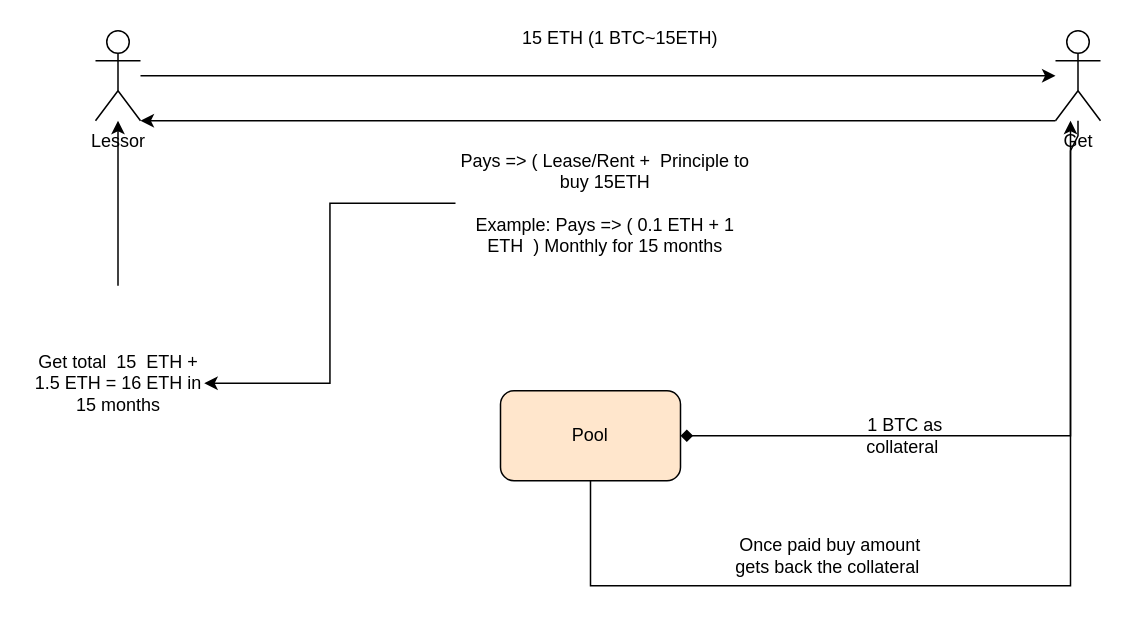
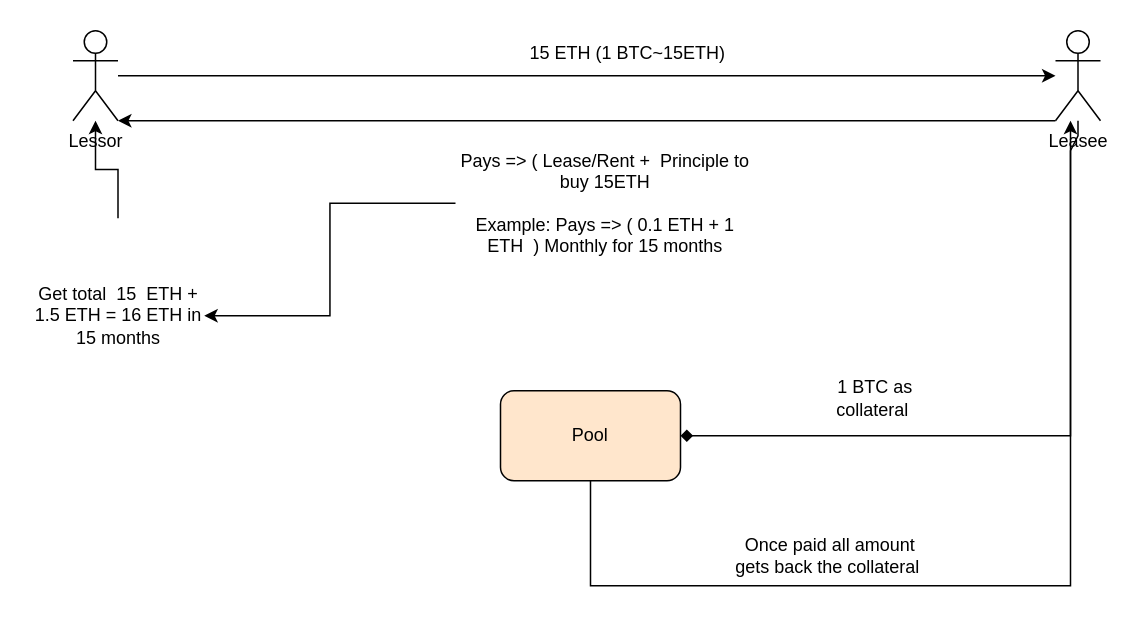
  <mxCell id="0" />
  <mxCell id="1" parent="0" />
- <mxCell id="2" value="Lessor" style="shape=umlActor;verticalLabelPosition=bottom;verticalAlign=top;html=1;outlineConnect=0;" vertex="1" parent="1"><mxGeometry x="63" y="20" width="30" height="60" as="geometry" /></mxCell>
- <mxCell id="3" value="Get" style="shape=umlActor;verticalLabelPosition=bottom;verticalAlign=top;html=1;outlineConnect=0;" vertex="1" parent="1"><mxGeometry x="703" y="20" width="30" height="60" as="geometry" /></mxCell>
+ <mxCell id="2" value="Lessor" style="shape=umlActor;verticalLabelPosition=bottom;verticalAlign=top;html=1;outlineConnect=0;" vertex="1" parent="1"><mxGeometry x="48" y="20" width="30" height="60" as="geometry" /></mxCell>
+ <mxCell id="3" value="Leasee" style="shape=umlActor;verticalLabelPosition=bottom;verticalAlign=top;html=1;outlineConnect=0;" vertex="1" parent="1"><mxGeometry x="703" y="20" width="30" height="60" as="geometry" /></mxCell>
  <mxCell id="4" value="Pool" style="rounded=1;whiteSpace=wrap;html=1;fillColor=#ffe6cc;" vertex="1" parent="1"><mxGeometry x="333" y="260" width="120" height="60" as="geometry" /></mxCell>
  <mxCell id="5" value="" style="endArrow=diamond;html=1;rounded=0;entryX=1;entryY=0.5;entryDx=0;entryDy=0;" edge="1" parent="1" source="3" target="4"><mxGeometry width="50" height="50" relative="1" as="geometry"><mxPoint x="723" y="100" as="sourcePoint" /><mxPoint x="523" y="120" as="targetPoint" /><Array as="points"><mxPoint x="718" y="90" /><mxPoint x="713" y="100" /><mxPoint x="713" y="290" /></Array></mxGeometry></mxCell>
- <mxCell id="6" value="1 BTC as collateral&amp;nbsp;" style="text;html=1;strokeColor=none;fillColor=none;align=center;verticalAlign=middle;whiteSpace=wrap;rounded=0;" vertex="1" parent="1"><mxGeometry x="573" y="275" width="60" height="30" as="geometry" /></mxCell>
+ <mxCell id="6" value="1 BTC as collateral&amp;nbsp;" style="text;html=1;strokeColor=none;fillColor=none;align=center;verticalAlign=middle;whiteSpace=wrap;rounded=0;" vertex="1" parent="1"><mxGeometry x="553" y="250" width="60" height="30" as="geometry" /></mxCell>
  <mxCell id="7" value="" style="endArrow=classic;html=1;rounded=0;" edge="1" parent="1" source="2" target="3"><mxGeometry width="50" height="50" relative="1" as="geometry"><mxPoint x="473" y="170" as="sourcePoint" /><mxPoint x="523" y="120" as="targetPoint" /></mxGeometry></mxCell>
- <mxCell id="8" value="15 ETH (1 BTC~15ETH)" style="text;html=1;strokeColor=none;fillColor=none;align=center;verticalAlign=middle;whiteSpace=wrap;rounded=0;" vertex="1" parent="1"><mxGeometry x="338" y="10" width="150" height="30" as="geometry" /></mxCell>
+ <mxCell id="8" value="15 ETH (1 BTC~15ETH)" style="text;html=1;strokeColor=none;fillColor=none;align=center;verticalAlign=middle;whiteSpace=wrap;rounded=0;" vertex="1" parent="1"><mxGeometry x="343" y="20" width="150" height="30" as="geometry" /></mxCell>
  <mxCell id="9" value="" style="endArrow=classic;html=1;rounded=0;exitX=0;exitY=1;exitDx=0;exitDy=0;exitPerimeter=0;entryX=1;entryY=1;entryDx=0;entryDy=0;entryPerimeter=0;" edge="1" parent="1" source="3" target="2"><mxGeometry width="50" height="50" relative="1" as="geometry"><mxPoint x="473" y="160" as="sourcePoint" /><mxPoint x="523" y="110" as="targetPoint" /></mxGeometry></mxCell>
  <mxCell id="10" style="edgeStyle=orthogonalEdgeStyle;rounded=0;orthogonalLoop=1;jettySize=auto;html=1;" edge="1" parent="1" source="11" target="13"><mxGeometry relative="1" as="geometry" /></mxCell>
  <mxCell id="11" value="Pays =&amp;gt; ( Lease/Rent +&amp;nbsp; Principle to buy 15ETH&lt;br&gt;&lt;br&gt;Example: Pays =&amp;gt; ( 0.1 ETH + 1 ETH&amp;nbsp; ) Monthly for 15 months&lt;br&gt;" style="text;html=1;strokeColor=none;fillColor=none;align=center;verticalAlign=middle;whiteSpace=wrap;rounded=0;" vertex="1" parent="1"><mxGeometry x="303" y="80" width="200" height="110" as="geometry" /></mxCell>
  <mxCell id="12" style="edgeStyle=orthogonalEdgeStyle;rounded=0;orthogonalLoop=1;jettySize=auto;html=1;" edge="1" parent="1" source="13" target="2"><mxGeometry relative="1" as="geometry" /></mxCell>
- <mxCell id="13" value="Get total&amp;nbsp; 15&amp;nbsp; ETH + 1.5 ETH = 16 ETH in 15 months" style="text;html=1;strokeColor=none;fillColor=none;align=center;verticalAlign=middle;whiteSpace=wrap;rounded=0;" vertex="1" parent="1"><mxGeometry x="20.5" y="190" width="115" height="130" as="geometry" /></mxCell>
+ <mxCell id="13" value="Get total&amp;nbsp; 15&amp;nbsp; ETH + 1.5 ETH = 16 ETH in 15 months" style="text;html=1;strokeColor=none;fillColor=none;align=center;verticalAlign=middle;whiteSpace=wrap;rounded=0;" vertex="1" parent="1"><mxGeometry x="20.5" y="145" width="115" height="130" as="geometry" /></mxCell>
  <mxCell id="14" value="" style="endArrow=classic;html=1;rounded=0;" edge="1" parent="1"><mxGeometry width="50" height="50" relative="1" as="geometry"><mxPoint x="393" y="320" as="sourcePoint" /><mxPoint x="713" y="80" as="targetPoint" /><Array as="points"><mxPoint x="393" y="390" /><mxPoint x="713" y="390" /></Array></mxGeometry></mxCell>
- <mxCell id="15" value="Once paid buy amount gets back the collateral&amp;nbsp;" style="text;html=1;strokeColor=none;fillColor=none;align=center;verticalAlign=middle;whiteSpace=wrap;rounded=0;" vertex="1" parent="1"><mxGeometry x="483" y="355" width="140" height="30" as="geometry" /></mxCell>
+ <mxCell id="15" value="Once paid all amount gets back the collateral&amp;nbsp;" style="text;html=1;strokeColor=none;fillColor=none;align=center;verticalAlign=middle;whiteSpace=wrap;rounded=0;" vertex="1" parent="1"><mxGeometry x="483" y="355" width="140" height="30" as="geometry" /></mxCell>
